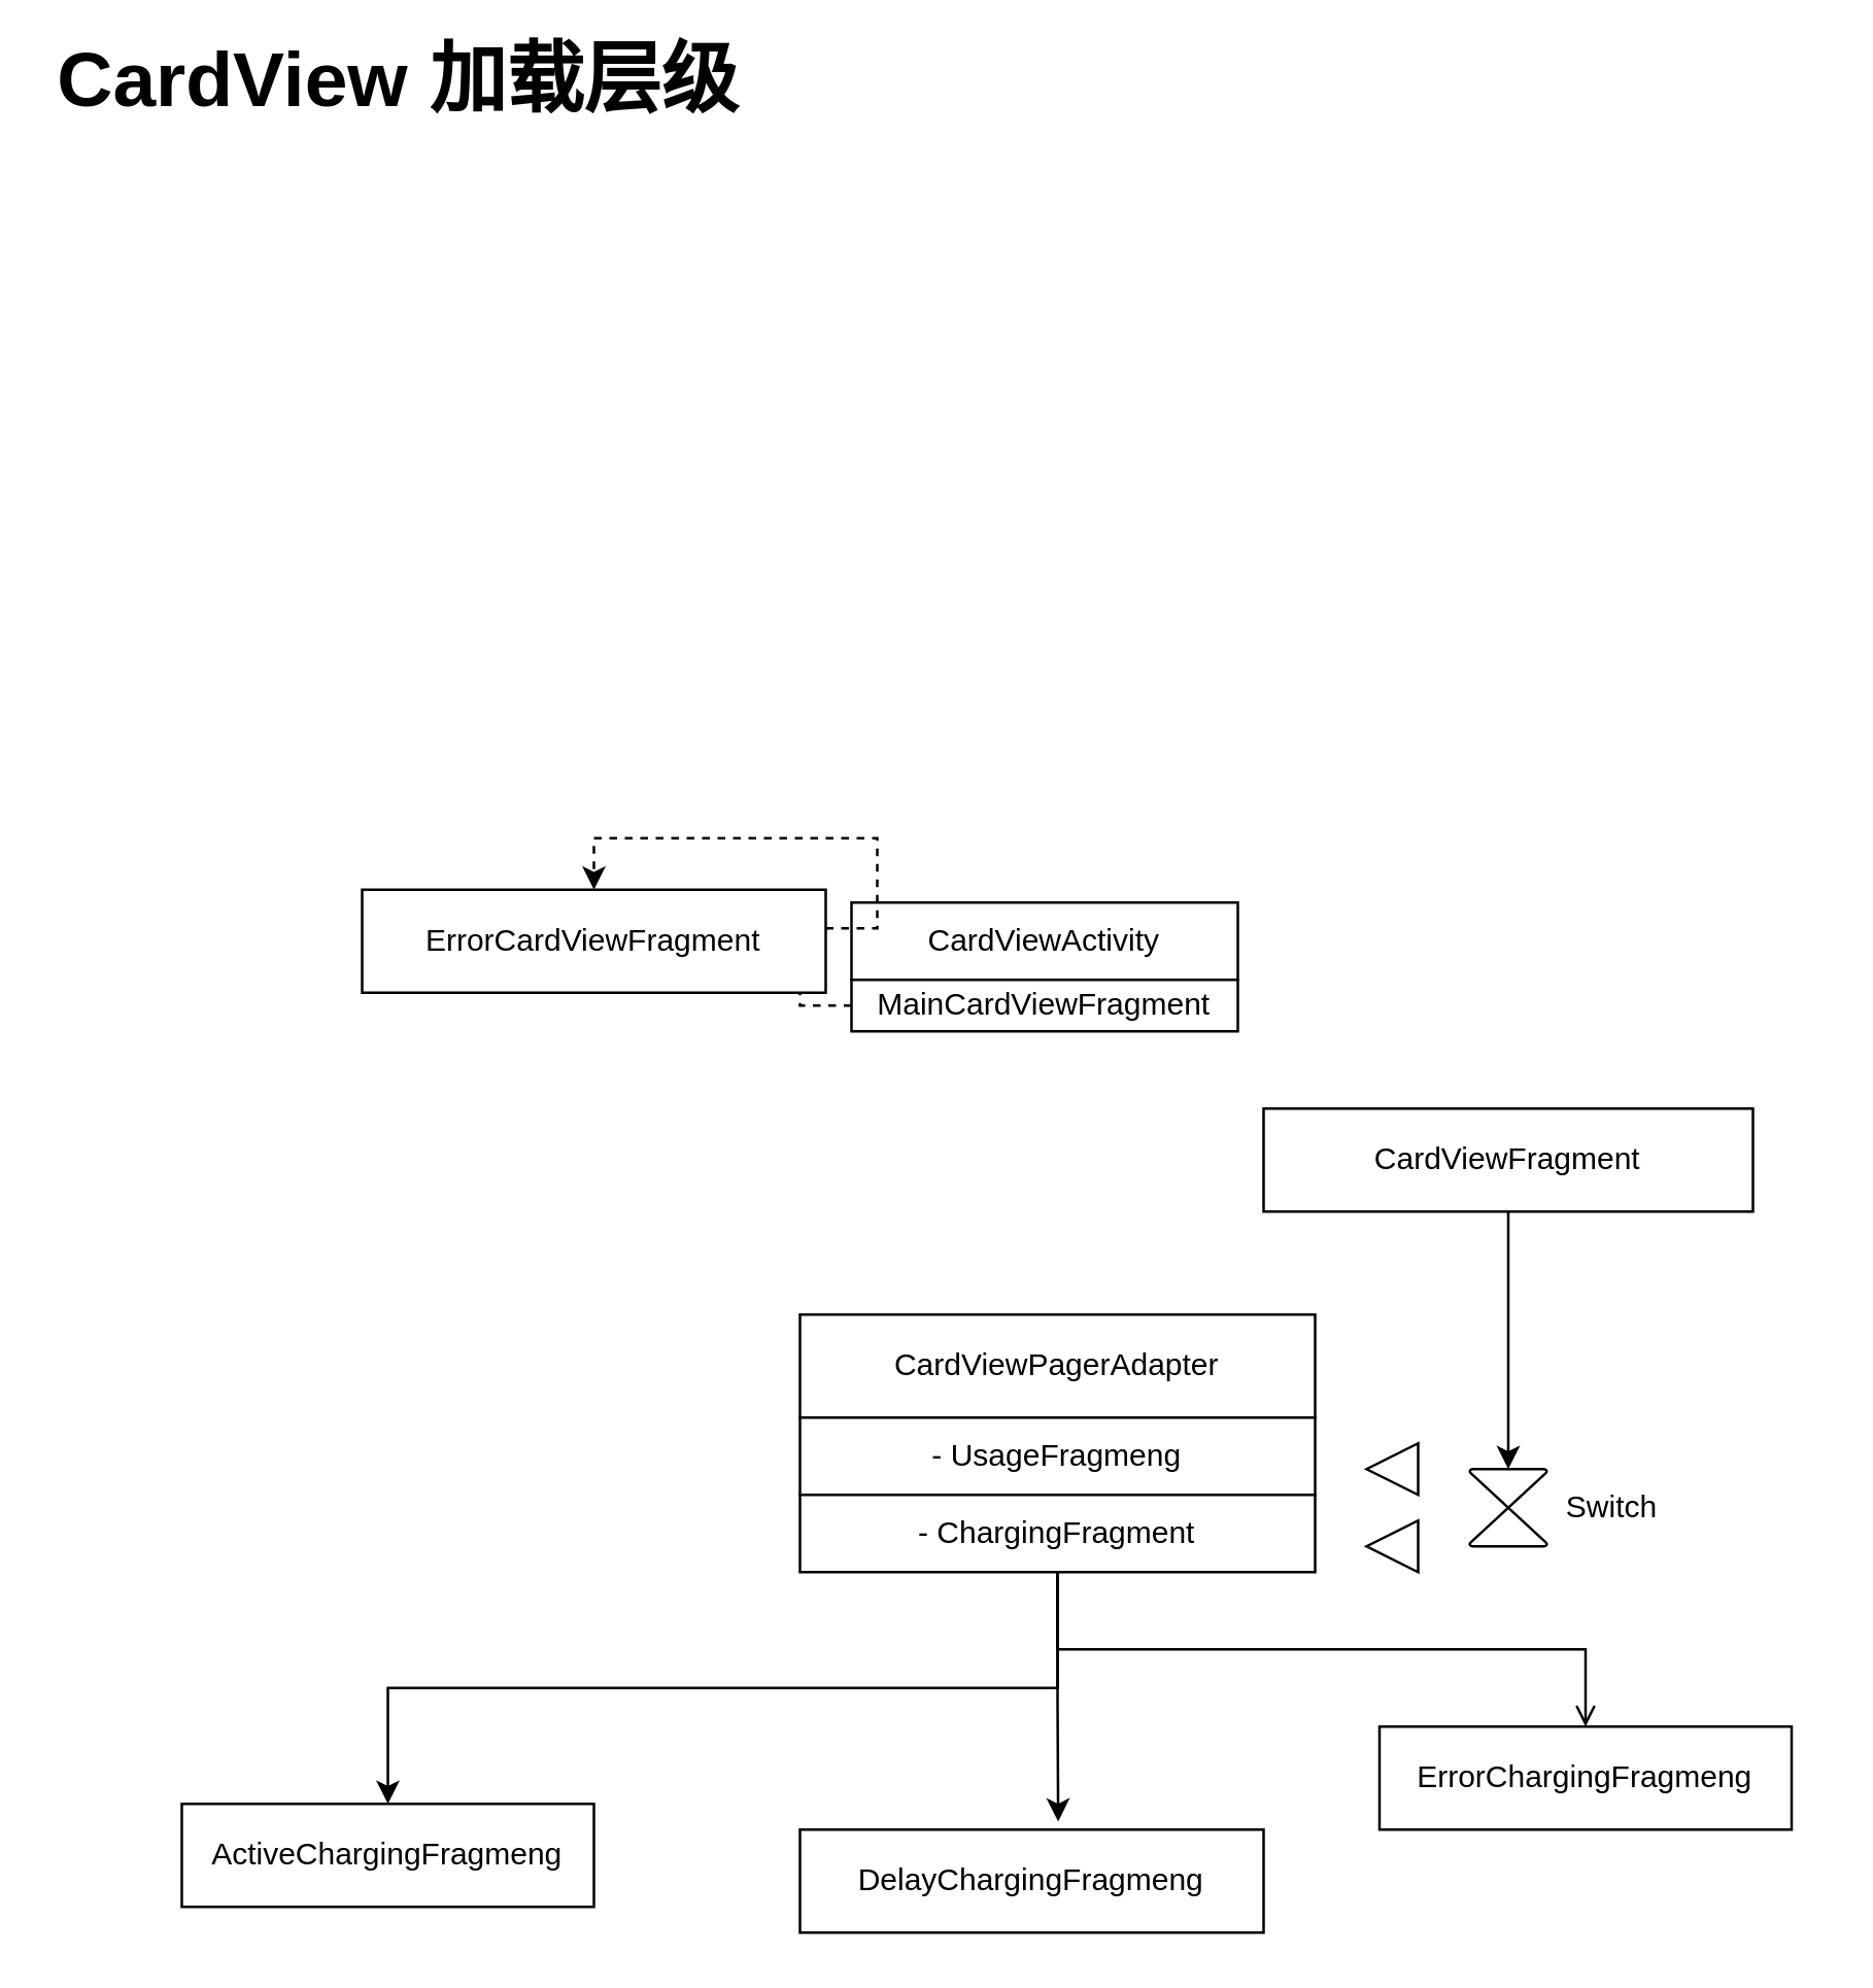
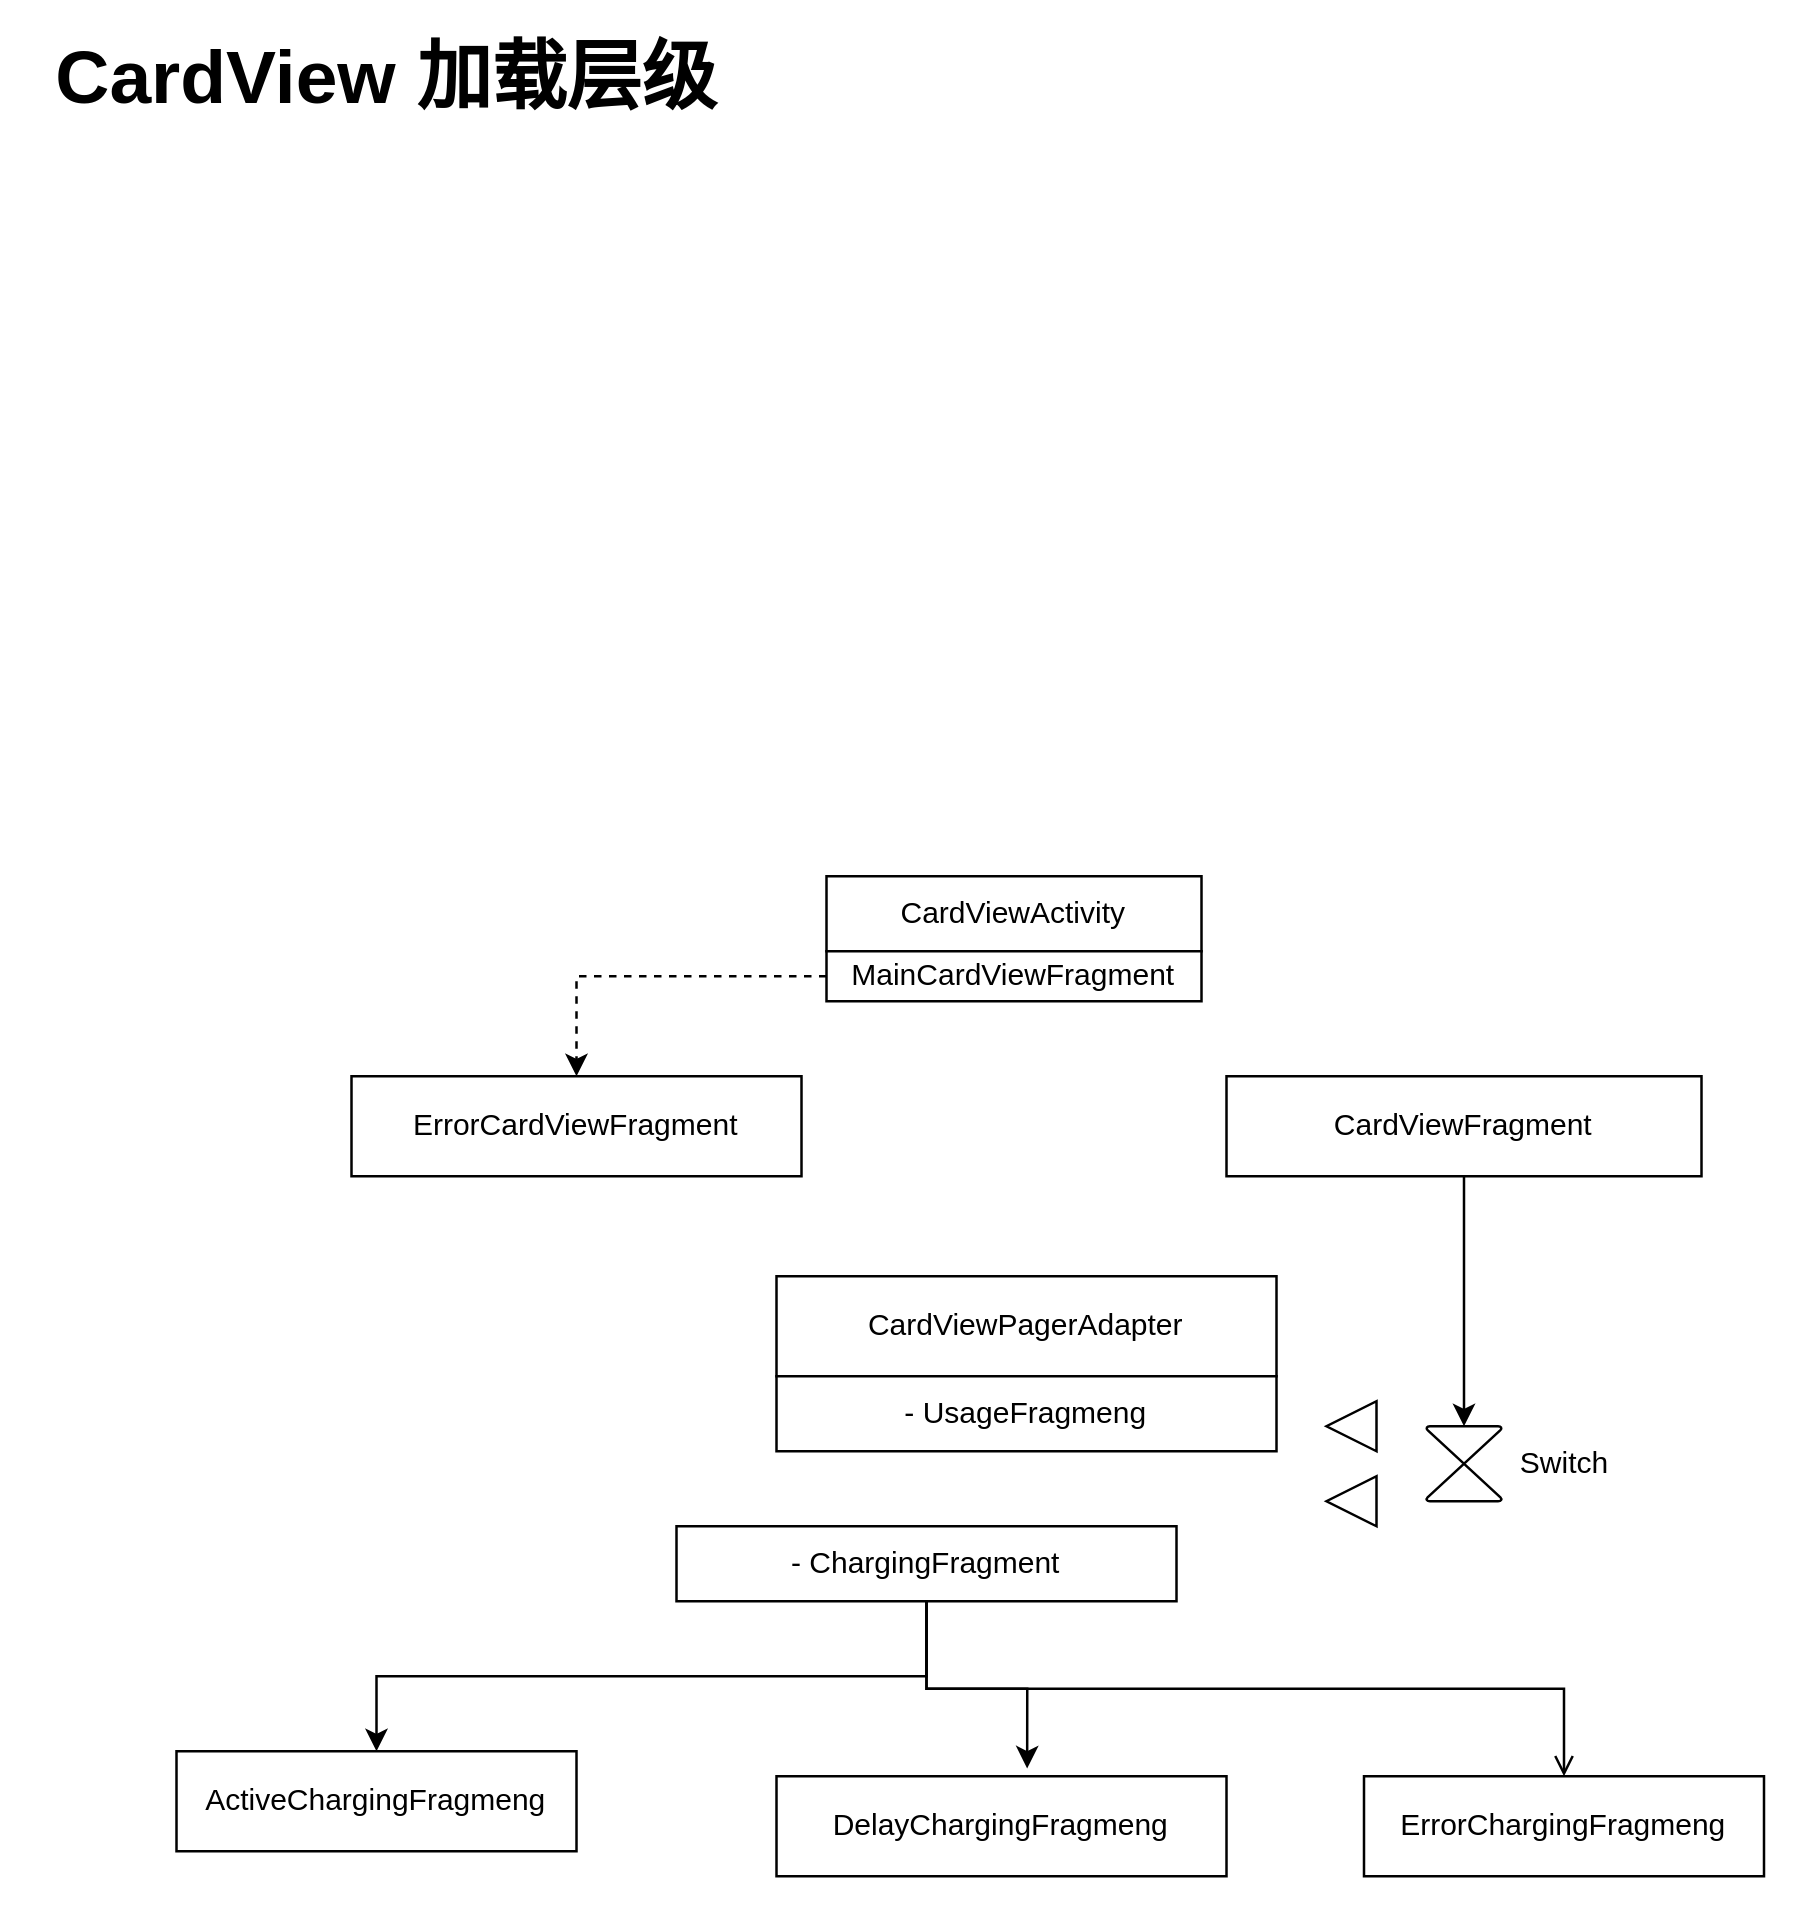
  <mxCell id="0" />
  <mxCell id="1" parent="0" />
  <mxCell id="2" value="CardViewActivity" style="rounded=0;whiteSpace=wrap;html=1;" vertex="1" parent="1"><mxGeometry x="330" y="350" width="150" height="30" as="geometry" /></mxCell>
  <mxCell id="3" style="edgeStyle=orthogonalEdgeStyle;rounded=0;orthogonalLoop=1;jettySize=auto;html=1;exitX=0;exitY=0.5;exitDx=0;exitDy=0;entryX=0.5;entryY=0;entryDx=0;entryDy=0;dashed=1;" edge="1" parent="1" source="4" target="5"><mxGeometry relative="1" as="geometry" /></mxCell>
  <mxCell id="4" value="MainCardViewFragment" style="rounded=0;whiteSpace=wrap;html=1;" vertex="1" parent="1"><mxGeometry x="330" y="380" width="150" height="20" as="geometry" /></mxCell>
- <mxCell id="5" value="ErrorCardViewFragment" style="rounded=0;whiteSpace=wrap;html=1;" vertex="1" parent="1"><mxGeometry x="140" y="345" width="180" height="40" as="geometry" /></mxCell>
+ <mxCell id="5" value="ErrorCardViewFragment" style="rounded=0;whiteSpace=wrap;html=1;" vertex="1" parent="1"><mxGeometry x="140" y="430" width="180" height="40" as="geometry" /></mxCell>
  <mxCell id="6" style="edgeStyle=orthogonalEdgeStyle;rounded=0;orthogonalLoop=1;jettySize=auto;html=1;exitX=0.5;exitY=1;exitDx=0;exitDy=0;entryX=0.5;entryY=0;entryDx=0;entryDy=0;entryPerimeter=0;" edge="1" parent="1" source="7" target="14"><mxGeometry relative="1" as="geometry" /></mxCell>
  <mxCell id="7" value="CardViewFragment" style="rounded=0;whiteSpace=wrap;html=1;" vertex="1" parent="1"><mxGeometry x="490" y="430" width="190" height="40" as="geometry" /></mxCell>
  <mxCell id="8" value="CardViewPagerAdapter" style="rounded=0;whiteSpace=wrap;html=1;" vertex="1" parent="1"><mxGeometry x="310" y="510" width="200" height="40" as="geometry" /></mxCell>
  <mxCell id="9" value="- UsageFragmeng" style="rounded=0;whiteSpace=wrap;html=1;" vertex="1" parent="1"><mxGeometry x="310" y="550" width="200" height="30" as="geometry" /></mxCell>
  <mxCell id="10" style="edgeStyle=orthogonalEdgeStyle;rounded=0;orthogonalLoop=1;jettySize=auto;html=1;exitX=0.5;exitY=1;exitDx=0;exitDy=0;entryX=0.5;entryY=0;entryDx=0;entryDy=0;" edge="1" parent="1" source="13" target="18"><mxGeometry relative="1" as="geometry" /></mxCell>
  <mxCell id="11" style="edgeStyle=orthogonalEdgeStyle;rounded=0;orthogonalLoop=1;jettySize=auto;html=1;exitX=0.5;exitY=1;exitDx=0;exitDy=0;entryX=0.557;entryY=-0.078;entryDx=0;entryDy=0;entryPerimeter=0;" edge="1" parent="1" source="13" target="19"><mxGeometry relative="1" as="geometry" /></mxCell>
  <mxCell id="12" style="edgeStyle=orthogonalEdgeStyle;rounded=0;orthogonalLoop=1;jettySize=auto;html=1;exitX=0.5;exitY=1;exitDx=0;exitDy=0;endArrow=open;" edge="1" parent="1" source="13" target="20"><mxGeometry relative="1" as="geometry" /></mxCell>
- <mxCell id="13" value="&lt;span&gt;- ChargingFragment&lt;/span&gt;" style="rounded=0;whiteSpace=wrap;html=1;" vertex="1" parent="1"><mxGeometry x="310" y="580" width="200" height="30" as="geometry" /></mxCell>
+ <mxCell id="13" value="&lt;span&gt;- ChargingFragment&lt;/span&gt;" style="rounded=0;whiteSpace=wrap;html=1;" vertex="1" parent="1"><mxGeometry x="270" y="610" width="200" height="30" as="geometry" /></mxCell>
  <mxCell id="14" value="" style="verticalLabelPosition=bottom;verticalAlign=top;html=1;shape=mxgraph.flowchart.collate;" vertex="1" parent="1"><mxGeometry x="570" y="570" width="30" height="30" as="geometry" /></mxCell>
  <mxCell id="15" value="Switch" style="text;html=1;align=center;verticalAlign=middle;resizable=0;points=[];autosize=1;strokeColor=none;" vertex="1" parent="1"><mxGeometry x="600" y="575" width="50" height="20" as="geometry" /></mxCell>
  <mxCell id="16" value="" style="triangle;whiteSpace=wrap;html=1;rotation=-180;" vertex="1" parent="1"><mxGeometry x="530" y="590" width="20" height="20" as="geometry" /></mxCell>
  <mxCell id="17" value="" style="triangle;whiteSpace=wrap;html=1;rotation=-180;" vertex="1" parent="1"><mxGeometry x="530" y="560" width="20" height="20" as="geometry" /></mxCell>
  <mxCell id="18" value="ActiveChargingFragmeng" style="rounded=0;whiteSpace=wrap;html=1;" vertex="1" parent="1"><mxGeometry x="70" y="700" width="160" height="40" as="geometry" /></mxCell>
  <mxCell id="19" value="DelayChargingFragmeng" style="rounded=0;whiteSpace=wrap;html=1;" vertex="1" parent="1"><mxGeometry x="310" y="710" width="180" height="40" as="geometry" /></mxCell>
- <mxCell id="20" value="ErrorChargingFragmeng" style="rounded=0;whiteSpace=wrap;html=1;" vertex="1" parent="1"><mxGeometry x="535" y="670" width="160" height="40" as="geometry" /></mxCell>
+ <mxCell id="20" value="ErrorChargingFragmeng" style="rounded=0;whiteSpace=wrap;html=1;" vertex="1" parent="1"><mxGeometry x="545" y="710" width="160" height="40" as="geometry" /></mxCell>
  <mxCell id="21" value="&lt;b&gt;&lt;font style=&quot;font-size: 30px&quot;&gt;CardView 加载层级&lt;/font&gt;&lt;/b&gt;" style="text;html=1;strokeColor=none;fillColor=none;align=left;verticalAlign=middle;whiteSpace=wrap;rounded=0;" vertex="1" parent="1"><mxGeometry x="20" y="20" width="380" height="20" as="geometry" /></mxCell>
